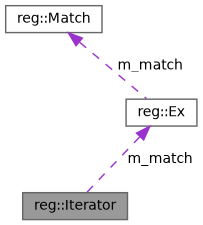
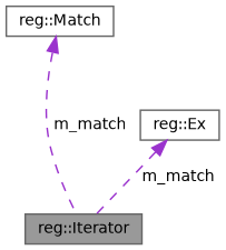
  digraph {
    node [color=gray40 fillcolor=white fontname=Helvetica fontsize=10 shape=box style=filled]
    edge [color=darkorchid3 dir=back fontname=Helvetica fontsize=10 labelfontname=Helvetica labelfontsize=10 style=dashed]
    n1 [fillcolor=grey60 fontcolor=black height=0.2 label="reg::Iterator" width=0.4]
    n2 [height=0.2 label="reg::Ex" width=0.4]
    n3 [height=0.2 label="reg::Match" width=0.4]
    n2 -> n1 [label=" m_match"]
-   n3 -> n2 [label=" m_match"]
+   n3 -> n1 [label=" m_match"]
  }
